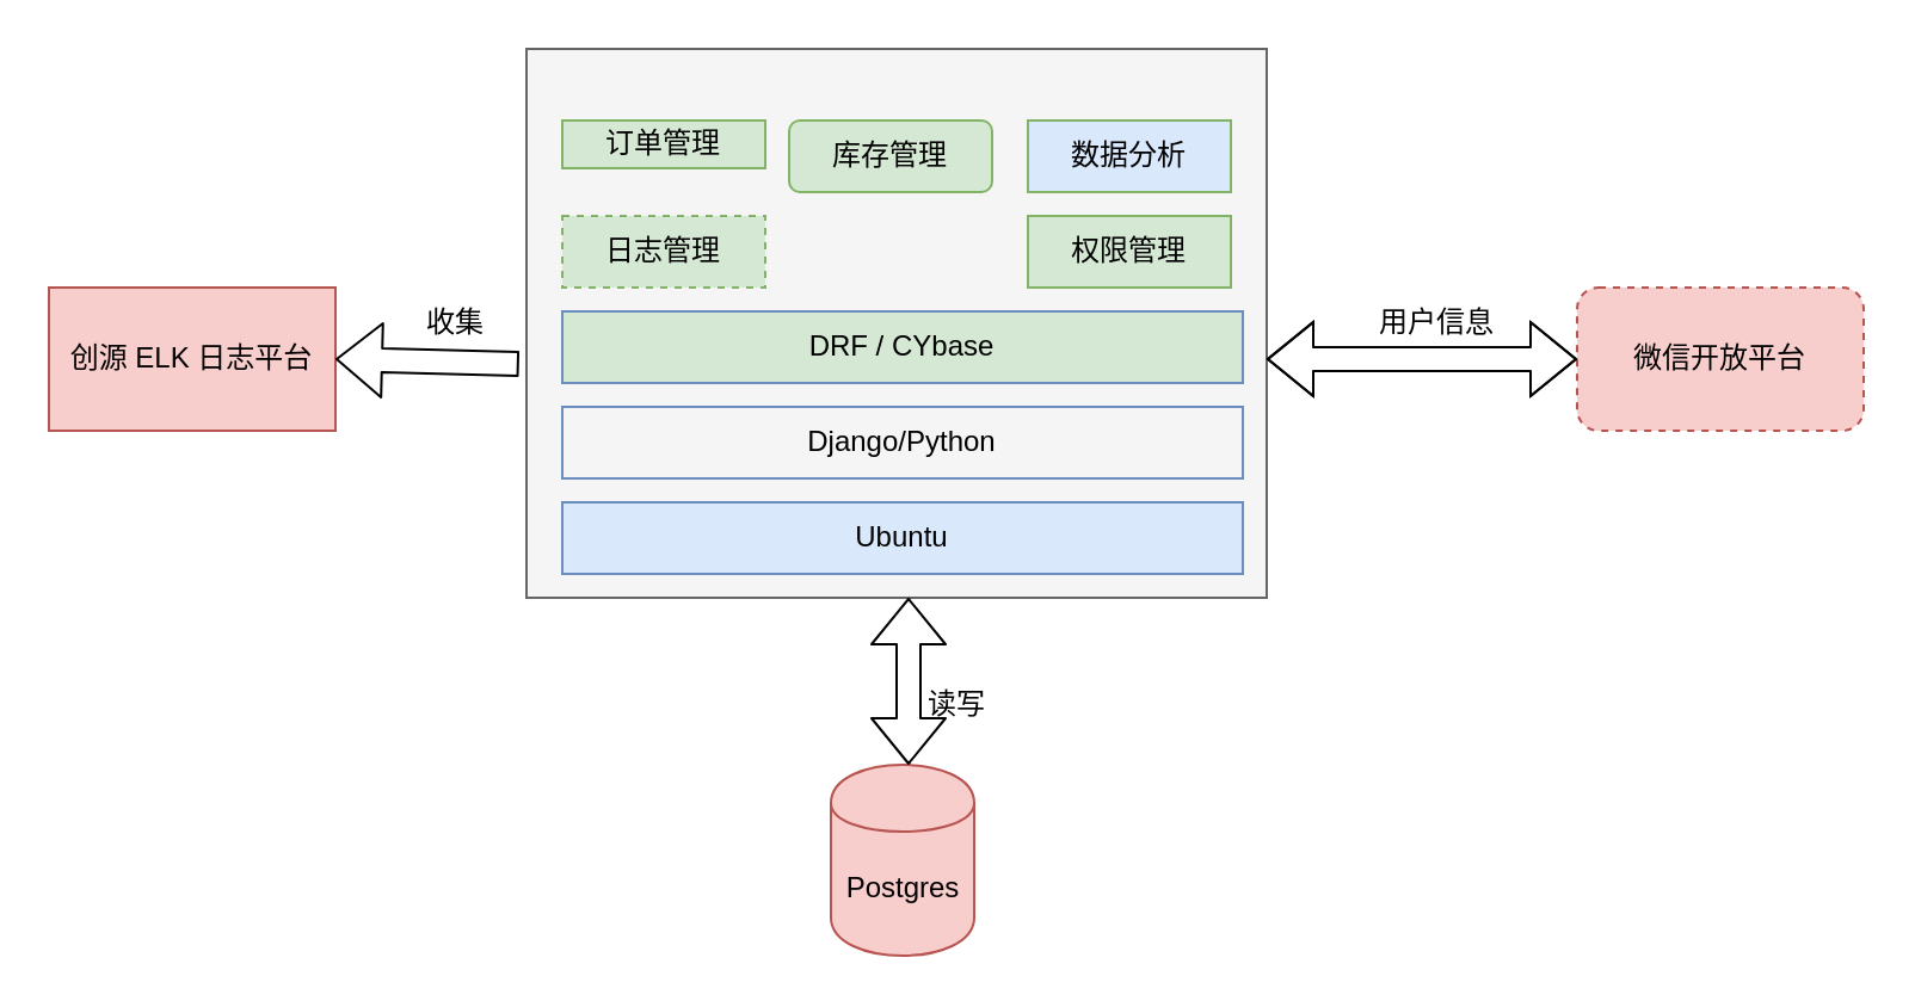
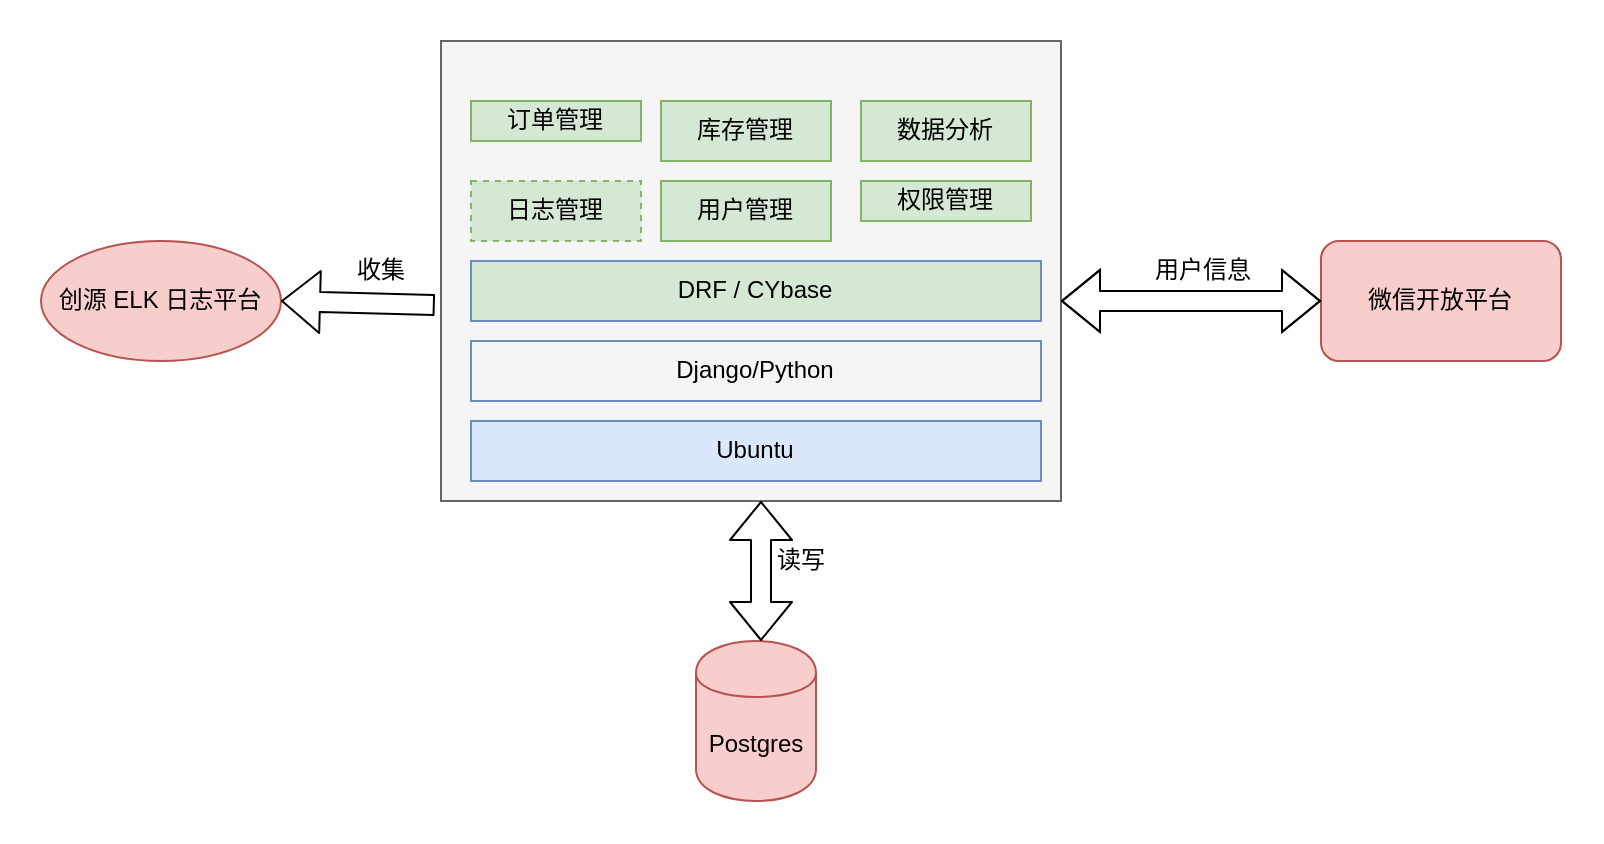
  <mxCell id="0" />
  <mxCell id="1" parent="0" />
- <mxCell id="2" value="微信开放平台" style="rounded=1;whiteSpace=wrap;html=1;fillColor=#f8cecc;strokeColor=#b85450;dashed=1;" vertex="1" parent="1"><mxGeometry x="660" y="120" width="120" height="60" as="geometry" /></mxCell>
+ <mxCell id="2" value="微信开放平台" style="rounded=1;whiteSpace=wrap;html=1;fillColor=#f8cecc;strokeColor=#b85450;" vertex="1" parent="1"><mxGeometry x="660" y="120" width="120" height="60" as="geometry" /></mxCell>
  <mxCell id="3" value="" style="rounded=0;whiteSpace=wrap;html=1;fillColor=#f5f5f5;strokeColor=#666666;fontColor=#333333;" vertex="1" parent="1"><mxGeometry x="220" y="20" width="310" height="230" as="geometry" /></mxCell>
  <mxCell id="4" value="Ubuntu" style="rounded=0;whiteSpace=wrap;html=1;fillColor=#dae8fc;strokeColor=#6c8ebf;" vertex="1" parent="1"><mxGeometry x="235" y="210" width="285" height="30" as="geometry" /></mxCell>
  <mxCell id="5" value="Django/Python" style="rounded=0;whiteSpace=wrap;html=1;fillColor=#f5f5f5;strokeColor=#6c8ebf;" vertex="1" parent="1"><mxGeometry x="235" y="170" width="285" height="30" as="geometry" /></mxCell>
  <mxCell id="6" value="DRF / CYbase" style="rounded=0;whiteSpace=wrap;html=1;fillColor=#d5e8d4;strokeColor=#6c8ebf;" vertex="1" parent="1"><mxGeometry x="235" y="130" width="285" height="30" as="geometry" /></mxCell>
- <mxCell id="7" value="创源 ELK 日志平台" style="rounded=0;whiteSpace=wrap;html=1;fillColor=#f8cecc;strokeColor=#b85450;" vertex="1" parent="1"><mxGeometry x="20" y="120" width="120" height="60" as="geometry" /></mxCell>
+ <mxCell id="7" value="创源 ELK 日志平台" style="ellipse;whiteSpace=wrap;html=1;fillColor=#f8cecc;strokeColor=#b85450;" vertex="1" parent="1"><mxGeometry x="20" y="120" width="120" height="60" as="geometry" /></mxCell>
  <mxCell id="8" value="日志管理" style="rounded=0;whiteSpace=wrap;html=1;fillColor=#d5e8d4;strokeColor=#82b366;dashed=1;" vertex="1" parent="1"><mxGeometry x="235" y="90" width="85" height="30" as="geometry" /></mxCell>
- <mxCell id="10" value="权限管理" style="rounded=0;whiteSpace=wrap;html=1;fillColor=#d5e8d4;strokeColor=#82b366;" vertex="1" parent="1"><mxGeometry x="430" y="90" width="85" height="30" as="geometry" /></mxCell>
+ <mxCell id="9" value="用户管理" style="rounded=0;whiteSpace=wrap;html=1;fillColor=#d5e8d4;strokeColor=#82b366;" vertex="1" parent="1"><mxGeometry x="330" y="90" width="85" height="30" as="geometry" /></mxCell>
+ <mxCell id="10" value="权限管理" style="rounded=0;whiteSpace=wrap;html=1;fillColor=#d5e8d4;strokeColor=#82b366;" vertex="1" parent="1"><mxGeometry x="430" y="90" width="85" height="20" as="geometry" /></mxCell>
  <mxCell id="11" value="订单管理" style="rounded=0;whiteSpace=wrap;html=1;fillColor=#d5e8d4;strokeColor=#82b366;" vertex="1" parent="1"><mxGeometry x="235" y="50" width="85" height="20" as="geometry" /></mxCell>
- <mxCell id="12" value="库存管理" style="whiteSpace=wrap;html=1;fillColor=#d5e8d4;strokeColor=#82b366;rounded=1;" vertex="1" parent="1"><mxGeometry x="330" y="50" width="85" height="30" as="geometry" /></mxCell>
- <mxCell id="13" value="数据分析" style="rounded=0;whiteSpace=wrap;html=1;fillColor=#dae8fc;strokeColor=#82b366;" vertex="1" parent="1"><mxGeometry x="430" y="50" width="85" height="30" as="geometry" /></mxCell>
+ <mxCell id="12" value="库存管理" style="rounded=0;whiteSpace=wrap;html=1;fillColor=#d5e8d4;strokeColor=#82b366;" vertex="1" parent="1"><mxGeometry x="330" y="50" width="85" height="30" as="geometry" /></mxCell>
+ <mxCell id="13" value="数据分析" style="rounded=0;whiteSpace=wrap;html=1;fillColor=#d5e8d4;strokeColor=#82b366;" vertex="1" parent="1"><mxGeometry x="430" y="50" width="85" height="30" as="geometry" /></mxCell>
  <mxCell id="14" value="" style="shape=flexArrow;endArrow=classic;html=1;exitX=-0.01;exitY=0.574;exitDx=0;exitDy=0;exitPerimeter=0;entryX=1;entryY=0.5;entryDx=0;entryDy=0;" edge="1" parent="1" source="3" target="7"><mxGeometry width="50" height="50" relative="1" as="geometry"><mxPoint x="120" y="340" as="sourcePoint" /><mxPoint x="170" y="290" as="targetPoint" /></mxGeometry></mxCell>
  <mxCell id="15" value="" style="shape=flexArrow;endArrow=classic;startArrow=classic;html=1;exitX=1;exitY=0.565;exitDx=0;exitDy=0;exitPerimeter=0;entryX=0;entryY=0.5;entryDx=0;entryDy=0;" edge="1" parent="1" source="3" target="2"><mxGeometry width="50" height="50" relative="1" as="geometry"><mxPoint x="560" y="160" as="sourcePoint" /><mxPoint x="610" y="110" as="targetPoint" /><Array as="points"><mxPoint x="600" y="150" /></Array></mxGeometry></mxCell>
  <mxCell id="16" value="用户信息" style="text;html=1;align=center;verticalAlign=middle;resizable=0;points=[];autosize=1;" vertex="1" parent="1"><mxGeometry x="571" y="125" width="60" height="20" as="geometry" /></mxCell>
  <mxCell id="17" value="收集" style="text;html=1;align=center;verticalAlign=middle;resizable=0;points=[];autosize=1;" vertex="1" parent="1"><mxGeometry x="170" y="125" width="40" height="20" as="geometry" /></mxCell>
  <mxCell id="18" value="Postgres" style="shape=cylinder;whiteSpace=wrap;html=1;boundedLbl=1;backgroundOutline=1;fillColor=#f8cecc;strokeColor=#b85450;" vertex="1" parent="1"><mxGeometry x="347.5" y="320" width="60" height="80" as="geometry" /></mxCell>
  <mxCell id="19" value="" style="shape=flexArrow;endArrow=classic;startArrow=classic;html=1;" edge="1" parent="1"><mxGeometry width="50" height="50" relative="1" as="geometry"><mxPoint x="380" y="320" as="sourcePoint" /><mxPoint x="380" y="250" as="targetPoint" /></mxGeometry></mxCell>
- <mxCell id="20" value="读写" style="text;html=1;align=center;verticalAlign=middle;resizable=0;points=[];autosize=1;" vertex="1" parent="1"><mxGeometry x="380" y="285" width="40" height="20" as="geometry" /></mxCell>
+ <mxCell id="20" value="读写" style="text;html=1;align=center;verticalAlign=middle;resizable=0;points=[];autosize=1;" vertex="1" parent="1"><mxGeometry x="380" y="270" width="40" height="20" as="geometry" /></mxCell>
